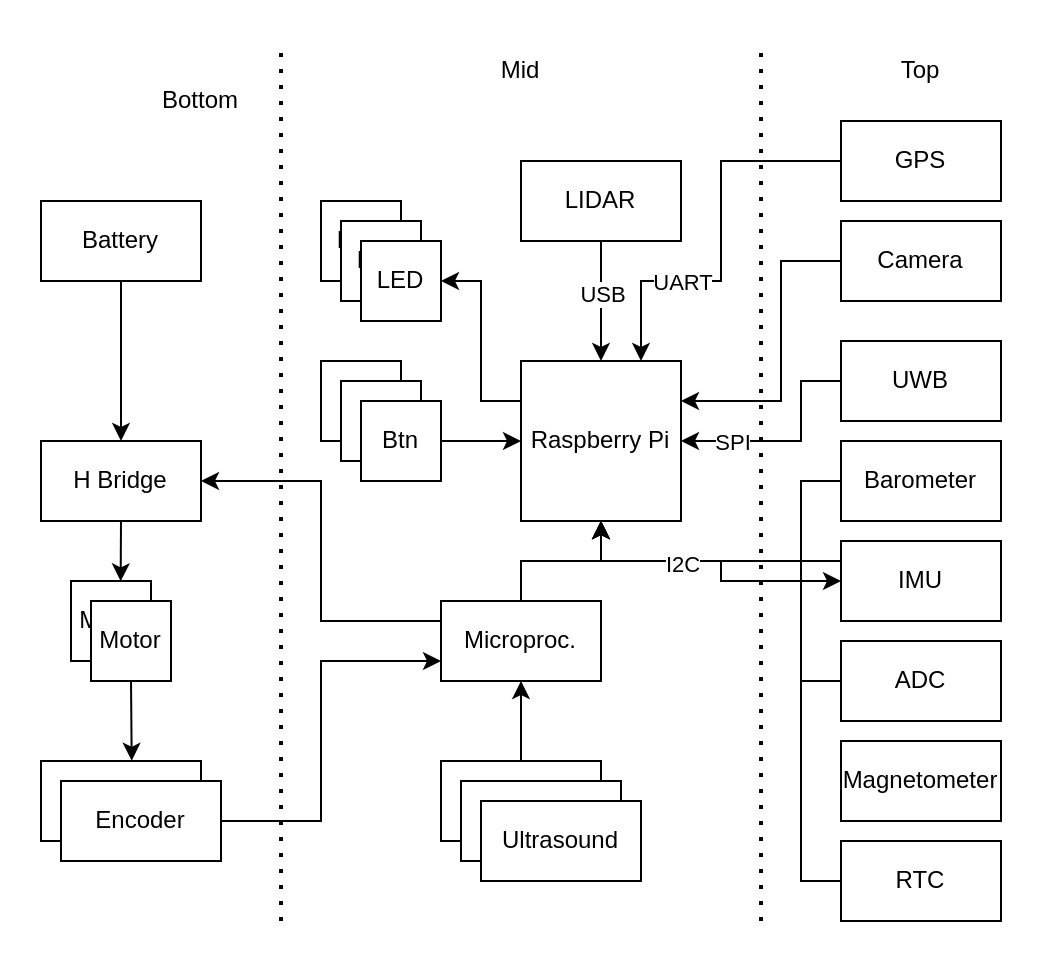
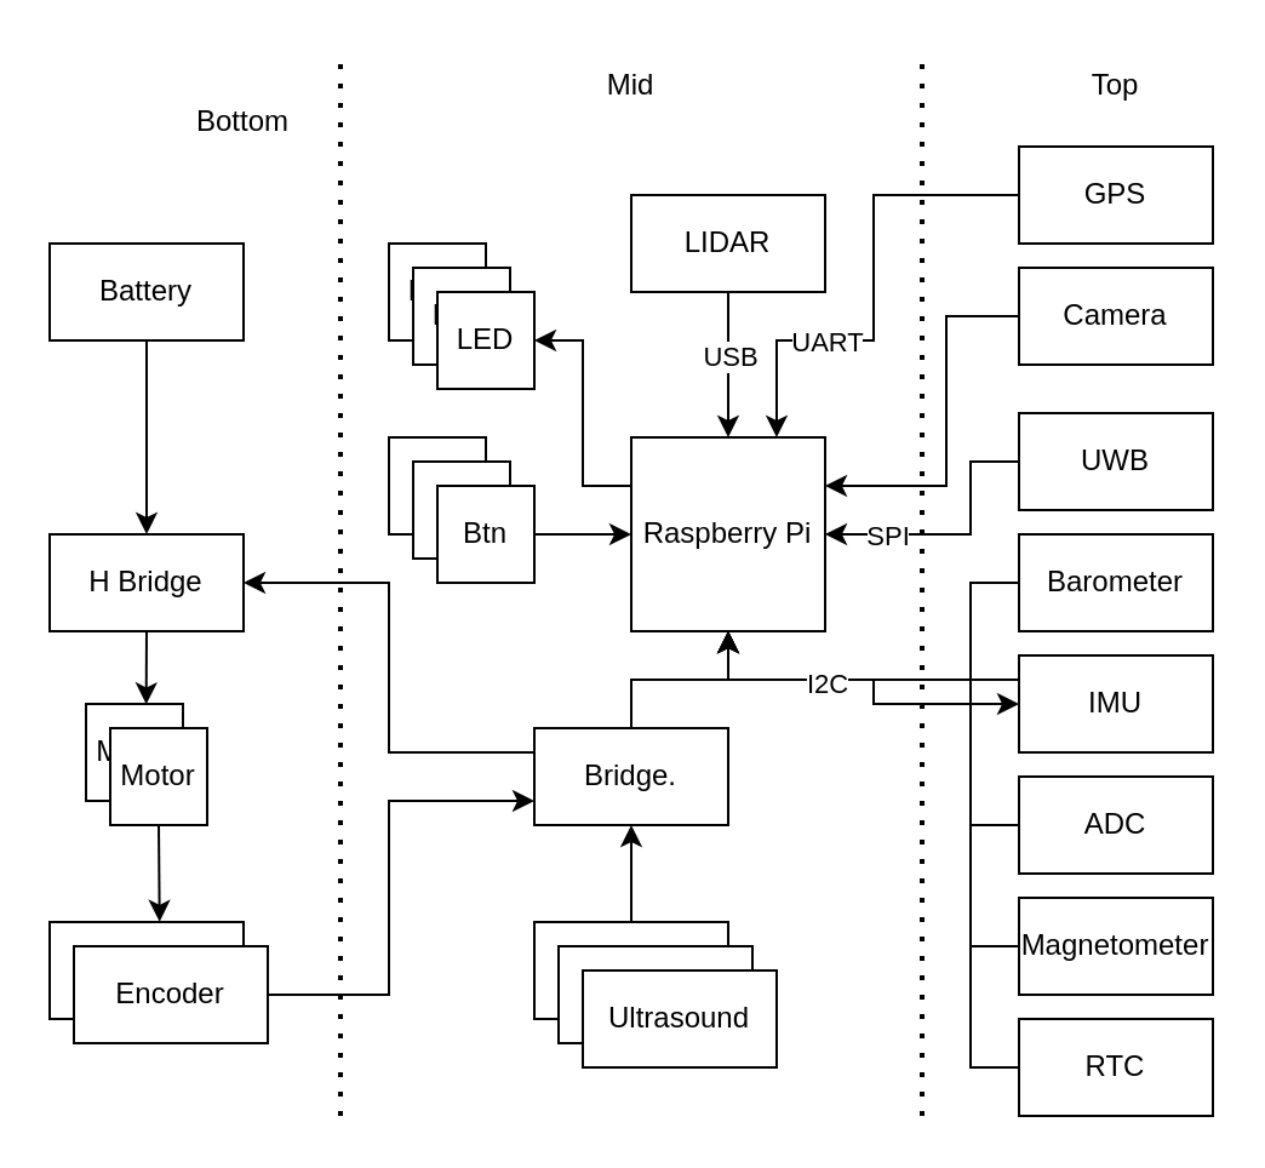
  <mxCell id="0" />
  <mxCell id="1" parent="0" />
  <mxCell id="2" style="edgeStyle=orthogonalEdgeStyle;rounded=0;orthogonalLoop=1;jettySize=auto;html=1;exitX=0;exitY=0.25;exitDx=0;exitDy=0;entryX=1;entryY=0.5;entryDx=0;entryDy=0;" edge="1" parent="1" source="3" target="10"><mxGeometry relative="1" as="geometry" /></mxCell>
  <mxCell id="3" value="Raspberry Pi" style="rounded=0;whiteSpace=wrap;html=1;" vertex="1" parent="1"><mxGeometry x="260" y="180" width="80" height="80" as="geometry" /></mxCell>
  <mxCell id="4" value="Btn" style="rounded=0;whiteSpace=wrap;html=1;" vertex="1" parent="1"><mxGeometry x="160" y="180" width="40" height="40" as="geometry" /></mxCell>
  <mxCell id="5" value="Btn" style="rounded=0;whiteSpace=wrap;html=1;" vertex="1" parent="1"><mxGeometry x="170" y="190" width="40" height="40" as="geometry" /></mxCell>
  <mxCell id="6" style="edgeStyle=orthogonalEdgeStyle;rounded=0;orthogonalLoop=1;jettySize=auto;html=1;exitX=1;exitY=0.5;exitDx=0;exitDy=0;entryX=0;entryY=0.5;entryDx=0;entryDy=0;" edge="1" parent="1" source="7" target="3"><mxGeometry relative="1" as="geometry" /></mxCell>
  <mxCell id="7" value="Btn" style="rounded=0;whiteSpace=wrap;html=1;" vertex="1" parent="1"><mxGeometry x="180" y="200" width="40" height="40" as="geometry" /></mxCell>
  <mxCell id="8" value="LED" style="rounded=0;whiteSpace=wrap;html=1;" vertex="1" parent="1"><mxGeometry x="160" y="100" width="40" height="40" as="geometry" /></mxCell>
  <mxCell id="9" value="LED" style="rounded=0;whiteSpace=wrap;html=1;" vertex="1" parent="1"><mxGeometry x="170" y="110" width="40" height="40" as="geometry" /></mxCell>
  <mxCell id="10" value="LED" style="rounded=0;whiteSpace=wrap;html=1;" vertex="1" parent="1"><mxGeometry x="180" y="120" width="40" height="40" as="geometry" /></mxCell>
  <mxCell id="11" value="" style="endArrow=none;dashed=1;html=1;dashPattern=1 3;strokeWidth=2;rounded=0;" edge="1" parent="1"><mxGeometry width="50" height="50" relative="1" as="geometry"><mxPoint x="140" y="460" as="sourcePoint" /><mxPoint x="140" y="20" as="targetPoint" /></mxGeometry></mxCell>
  <mxCell id="12" value="" style="endArrow=none;dashed=1;html=1;dashPattern=1 3;strokeWidth=2;rounded=0;" edge="1" parent="1"><mxGeometry width="50" height="50" relative="1" as="geometry"><mxPoint x="380" y="460" as="sourcePoint" /><mxPoint x="380" y="20" as="targetPoint" /></mxGeometry></mxCell>
  <mxCell id="13" style="edgeStyle=orthogonalEdgeStyle;rounded=0;orthogonalLoop=1;jettySize=auto;html=1;exitX=0.5;exitY=0;exitDx=0;exitDy=0;entryX=0.5;entryY=1;entryDx=0;entryDy=0;" edge="1" parent="1" source="14" target="19"><mxGeometry relative="1" as="geometry" /></mxCell>
  <mxCell id="14" value="Ultrasound" style="rounded=0;whiteSpace=wrap;html=1;" vertex="1" parent="1"><mxGeometry x="220" y="380" width="80" height="40" as="geometry" /></mxCell>
  <mxCell id="15" value="Ultrasound" style="rounded=0;whiteSpace=wrap;html=1;" vertex="1" parent="1"><mxGeometry x="230" y="390" width="80" height="40" as="geometry" /></mxCell>
  <mxCell id="16" value="Ultrasound" style="rounded=0;whiteSpace=wrap;html=1;" vertex="1" parent="1"><mxGeometry x="240" y="400" width="80" height="40" as="geometry" /></mxCell>
  <mxCell id="17" style="edgeStyle=orthogonalEdgeStyle;rounded=0;orthogonalLoop=1;jettySize=auto;html=1;exitX=0;exitY=0.25;exitDx=0;exitDy=0;entryX=1;entryY=0.5;entryDx=0;entryDy=0;" edge="1" parent="1" source="19" target="21"><mxGeometry relative="1" as="geometry"><Array as="points"><mxPoint x="160" y="310" /><mxPoint x="160" y="240" /></Array></mxGeometry></mxCell>
  <mxCell id="18" style="edgeStyle=orthogonalEdgeStyle;rounded=0;orthogonalLoop=1;jettySize=auto;html=1;exitX=0.5;exitY=0;exitDx=0;exitDy=0;" edge="1" parent="1" source="19" target="39"><mxGeometry relative="1" as="geometry" /></mxCell>
- <mxCell id="19" value="Microproc." style="rounded=0;whiteSpace=wrap;html=1;" vertex="1" parent="1"><mxGeometry x="220" y="300" width="80" height="40" as="geometry" /></mxCell>
+ <mxCell id="19" value="Bridge." style="rounded=0;whiteSpace=wrap;html=1;" vertex="1" parent="1"><mxGeometry x="220" y="300" width="80" height="40" as="geometry" /></mxCell>
  <mxCell id="20" style="edgeStyle=orthogonalEdgeStyle;rounded=0;orthogonalLoop=1;jettySize=auto;html=1;exitX=0.5;exitY=1;exitDx=0;exitDy=0;entryX=0.621;entryY=0.004;entryDx=0;entryDy=0;entryPerimeter=0;" edge="1" parent="1" source="21" target="25"><mxGeometry relative="1" as="geometry" /></mxCell>
  <mxCell id="21" value="H Bridge" style="rounded=0;whiteSpace=wrap;html=1;" vertex="1" parent="1"><mxGeometry x="20" y="220" width="80" height="40" as="geometry" /></mxCell>
  <mxCell id="22" value="Encoder" style="rounded=0;whiteSpace=wrap;html=1;" vertex="1" parent="1"><mxGeometry x="20" y="380" width="80" height="40" as="geometry" /></mxCell>
  <mxCell id="23" style="edgeStyle=orthogonalEdgeStyle;rounded=0;orthogonalLoop=1;jettySize=auto;html=1;exitX=1;exitY=0.5;exitDx=0;exitDy=0;entryX=0;entryY=0.75;entryDx=0;entryDy=0;" edge="1" parent="1" source="24" target="19"><mxGeometry relative="1" as="geometry"><Array as="points"><mxPoint x="160" y="410" /><mxPoint x="160" y="330" /></Array></mxGeometry></mxCell>
  <mxCell id="24" value="Encoder" style="rounded=0;whiteSpace=wrap;html=1;" vertex="1" parent="1"><mxGeometry x="30" y="390" width="80" height="40" as="geometry" /></mxCell>
  <mxCell id="25" value="Motor" style="rounded=0;whiteSpace=wrap;html=1;" vertex="1" parent="1"><mxGeometry x="35" y="290" width="40" height="40" as="geometry" /></mxCell>
  <mxCell id="26" value="Motor" style="rounded=0;whiteSpace=wrap;html=1;" vertex="1" parent="1"><mxGeometry x="45" y="300" width="40" height="40" as="geometry" /></mxCell>
  <mxCell id="27" style="edgeStyle=orthogonalEdgeStyle;rounded=0;orthogonalLoop=1;jettySize=auto;html=1;exitX=0.5;exitY=1;exitDx=0;exitDy=0;entryX=0.567;entryY=-0.003;entryDx=0;entryDy=0;entryPerimeter=0;" edge="1" parent="1" source="26" target="22"><mxGeometry relative="1" as="geometry" /></mxCell>
  <mxCell id="28" style="edgeStyle=orthogonalEdgeStyle;rounded=0;orthogonalLoop=1;jettySize=auto;html=1;exitX=0.5;exitY=1;exitDx=0;exitDy=0;entryX=0.5;entryY=0;entryDx=0;entryDy=0;" edge="1" parent="1" source="30" target="3"><mxGeometry relative="1" as="geometry" /></mxCell>
  <mxCell id="29" value="USB" style="edgeLabel;html=1;align=center;verticalAlign=middle;resizable=0;points=[];" vertex="1" connectable="0" parent="28"><mxGeometry x="-0.092" y="-2" relative="1" as="geometry"><mxPoint x="2" y="-1" as="offset" /></mxGeometry></mxCell>
  <mxCell id="30" value="LIDAR" style="rounded=0;whiteSpace=wrap;html=1;" vertex="1" parent="1"><mxGeometry x="260" y="80" width="80" height="40" as="geometry" /></mxCell>
  <mxCell id="31" style="edgeStyle=orthogonalEdgeStyle;rounded=0;orthogonalLoop=1;jettySize=auto;html=1;exitX=0;exitY=0.5;exitDx=0;exitDy=0;entryX=0.75;entryY=0;entryDx=0;entryDy=0;" edge="1" parent="1" source="33" target="3"><mxGeometry relative="1" as="geometry"><Array as="points"><mxPoint x="360" y="80" /><mxPoint x="360" y="140" /><mxPoint x="320" y="140" /></Array></mxGeometry></mxCell>
  <mxCell id="32" value="UART" style="edgeLabel;html=1;align=center;verticalAlign=middle;resizable=0;points=[];" vertex="1" connectable="0" parent="31"><mxGeometry x="0.134" y="2" relative="1" as="geometry"><mxPoint x="-22" y="7" as="offset" /></mxGeometry></mxCell>
  <mxCell id="33" value="GPS" style="rounded=0;whiteSpace=wrap;html=1;" vertex="1" parent="1"><mxGeometry x="420" y="60" width="80" height="40" as="geometry" /></mxCell>
  <mxCell id="34" style="edgeStyle=orthogonalEdgeStyle;rounded=0;orthogonalLoop=1;jettySize=auto;html=1;exitX=0;exitY=0.5;exitDx=0;exitDy=0;entryX=1;entryY=0.25;entryDx=0;entryDy=0;" edge="1" parent="1" source="35" target="3"><mxGeometry relative="1" as="geometry"><Array as="points"><mxPoint x="390" y="130" /><mxPoint x="390" y="200" /></Array></mxGeometry></mxCell>
  <mxCell id="35" value="Camera" style="rounded=0;whiteSpace=wrap;html=1;" vertex="1" parent="1"><mxGeometry x="420" y="110" width="80" height="40" as="geometry" /></mxCell>
  <mxCell id="36" style="edgeStyle=orthogonalEdgeStyle;rounded=0;orthogonalLoop=1;jettySize=auto;html=1;exitX=0;exitY=0.5;exitDx=0;exitDy=0;" edge="1" parent="1" source="37"><mxGeometry relative="1" as="geometry"><mxPoint x="300" y="260" as="targetPoint" /><Array as="points"><mxPoint x="400" y="240" /><mxPoint x="400" y="280" /><mxPoint x="300" y="280" /></Array></mxGeometry></mxCell>
  <mxCell id="37" value="Barometer" style="rounded=0;whiteSpace=wrap;html=1;" vertex="1" parent="1"><mxGeometry x="420" y="220" width="80" height="40" as="geometry" /></mxCell>
  <mxCell id="38" style="edgeStyle=orthogonalEdgeStyle;rounded=0;orthogonalLoop=1;jettySize=auto;html=1;exitX=0;exitY=0.5;exitDx=0;exitDy=0;entryX=0.5;entryY=1;entryDx=0;entryDy=0;" edge="1" parent="1" source="39" target="3"><mxGeometry relative="1" as="geometry"><Array as="points"><mxPoint x="420" y="280" /><mxPoint x="300" y="280" /></Array></mxGeometry></mxCell>
  <mxCell id="39" value="IMU" style="rounded=0;whiteSpace=wrap;html=1;" vertex="1" parent="1"><mxGeometry x="420" y="270" width="80" height="40" as="geometry" /></mxCell>
  <mxCell id="40" style="edgeStyle=orthogonalEdgeStyle;rounded=0;orthogonalLoop=1;jettySize=auto;html=1;exitX=0;exitY=0.5;exitDx=0;exitDy=0;" edge="1" parent="1" source="41"><mxGeometry relative="1" as="geometry"><mxPoint x="300" y="260" as="targetPoint" /><Array as="points"><mxPoint x="400" y="340" /><mxPoint x="400" y="280" /><mxPoint x="300" y="280" /></Array></mxGeometry></mxCell>
  <mxCell id="41" value="ADC" style="rounded=0;whiteSpace=wrap;html=1;" vertex="1" parent="1"><mxGeometry x="420" y="320" width="80" height="40" as="geometry" /></mxCell>
+ <mxCell id="42" style="edgeStyle=orthogonalEdgeStyle;rounded=0;orthogonalLoop=1;jettySize=auto;html=1;exitX=0;exitY=0.5;exitDx=0;exitDy=0;entryX=0.5;entryY=1;entryDx=0;entryDy=0;" edge="1" parent="1" source="43" target="3"><mxGeometry relative="1" as="geometry"><Array as="points"><mxPoint x="400" y="390" /><mxPoint x="400" y="280" /><mxPoint x="300" y="280" /></Array></mxGeometry></mxCell>
  <mxCell id="43" value="Magnetometer" style="rounded=0;whiteSpace=wrap;html=1;" vertex="1" parent="1"><mxGeometry x="420" y="370" width="80" height="40" as="geometry" /></mxCell>
  <mxCell id="44" style="edgeStyle=orthogonalEdgeStyle;rounded=0;orthogonalLoop=1;jettySize=auto;html=1;exitX=0;exitY=0.5;exitDx=0;exitDy=0;entryX=0.5;entryY=1;entryDx=0;entryDy=0;" edge="1" parent="1" source="46" target="3"><mxGeometry relative="1" as="geometry"><Array as="points"><mxPoint x="400" y="440" /><mxPoint x="400" y="280" /><mxPoint x="300" y="280" /></Array></mxGeometry></mxCell>
  <mxCell id="45" value="I2C" style="edgeLabel;html=1;align=center;verticalAlign=middle;resizable=0;points=[];" vertex="1" connectable="0" parent="44"><mxGeometry x="0.602" y="1" relative="1" as="geometry"><mxPoint as="offset" /></mxGeometry></mxCell>
  <mxCell id="46" value="RTC" style="rounded=0;whiteSpace=wrap;html=1;" vertex="1" parent="1"><mxGeometry x="420" y="420" width="80" height="40" as="geometry" /></mxCell>
  <mxCell id="47" style="edgeStyle=orthogonalEdgeStyle;rounded=0;orthogonalLoop=1;jettySize=auto;html=1;exitX=0.5;exitY=1;exitDx=0;exitDy=0;" edge="1" parent="1" source="48" target="21"><mxGeometry relative="1" as="geometry" /></mxCell>
  <mxCell id="48" value="Battery" style="rounded=0;whiteSpace=wrap;html=1;" vertex="1" parent="1"><mxGeometry x="20" y="100" width="80" height="40" as="geometry" /></mxCell>
  <mxCell id="49" style="edgeStyle=orthogonalEdgeStyle;rounded=0;orthogonalLoop=1;jettySize=auto;html=1;exitX=0;exitY=0.5;exitDx=0;exitDy=0;entryX=1;entryY=0.5;entryDx=0;entryDy=0;" edge="1" parent="1" source="51" target="3"><mxGeometry relative="1" as="geometry"><Array as="points"><mxPoint x="400" y="190" /><mxPoint x="400" y="220" /></Array></mxGeometry></mxCell>
  <mxCell id="50" value="SPI" style="edgeLabel;html=1;align=center;verticalAlign=middle;resizable=0;points=[];" vertex="1" connectable="0" parent="49"><mxGeometry x="0.591" y="2" relative="1" as="geometry"><mxPoint x="3" y="-2" as="offset" /></mxGeometry></mxCell>
  <mxCell id="51" value="UWB" style="rounded=0;whiteSpace=wrap;html=1;" vertex="1" parent="1"><mxGeometry x="420" y="170" width="80" height="40" as="geometry" /></mxCell>
  <mxCell id="52" value="Bottom" style="text;html=1;align=center;verticalAlign=middle;whiteSpace=wrap;rounded=0;" vertex="1" parent="1"><mxGeometry x="70" y="35" width="60" height="30" as="geometry" /></mxCell>
  <mxCell id="53" value="Mid" style="text;html=1;align=center;verticalAlign=middle;whiteSpace=wrap;rounded=0;" vertex="1" parent="1"><mxGeometry x="230" y="20" width="60" height="30" as="geometry" /></mxCell>
  <mxCell id="54" value="Top" style="text;html=1;align=center;verticalAlign=middle;whiteSpace=wrap;rounded=0;" vertex="1" parent="1"><mxGeometry x="430" y="20" width="60" height="30" as="geometry" /></mxCell>
